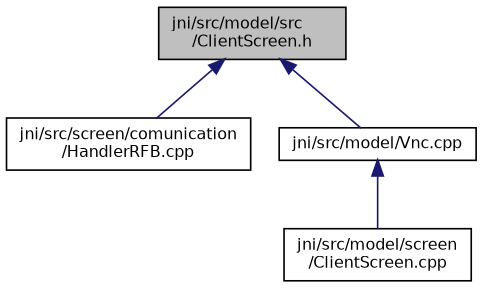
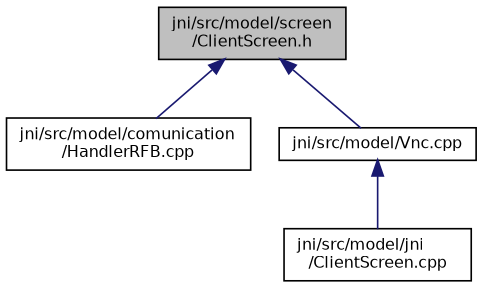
  digraph {
    node [color=black fillcolor=white fontname=Helvetica fontsize=10 shape=record style=filled]
    edge [color=midnightblue dir=back fontname=Helvetica fontsize=10 labelfontname=Helvetica labelfontsize=10 style=solid]
-   n1 [fillcolor=grey75 fontcolor=black height=0.2 label="jni/src/model/src\l/ClientScreen.h" width=0.4]
-   n2 [height=0.2 label="jni/src/screen/comunication\l/HandlerRFB.cpp" width=0.4]
+   n1 [fillcolor=grey75 fontcolor=black height=0.2 label="jni/src/model/screen\l/ClientScreen.h" width=0.4]
+   n2 [height=0.2 label="jni/src/model/comunication\l/HandlerRFB.cpp" width=0.4]
    n3 [height=0.2 label="jni/src/model/Vnc.cpp" width=0.4]
-   n4 [height=0.2 label="jni/src/model/screen\l/ClientScreen.cpp" width=0.4]
+   n4 [height=0.2 label="jni/src/model/jni\l/ClientScreen.cpp" width=0.4]
    n1 -> n2
    n1 -> n3
    n3 -> n4
  }
